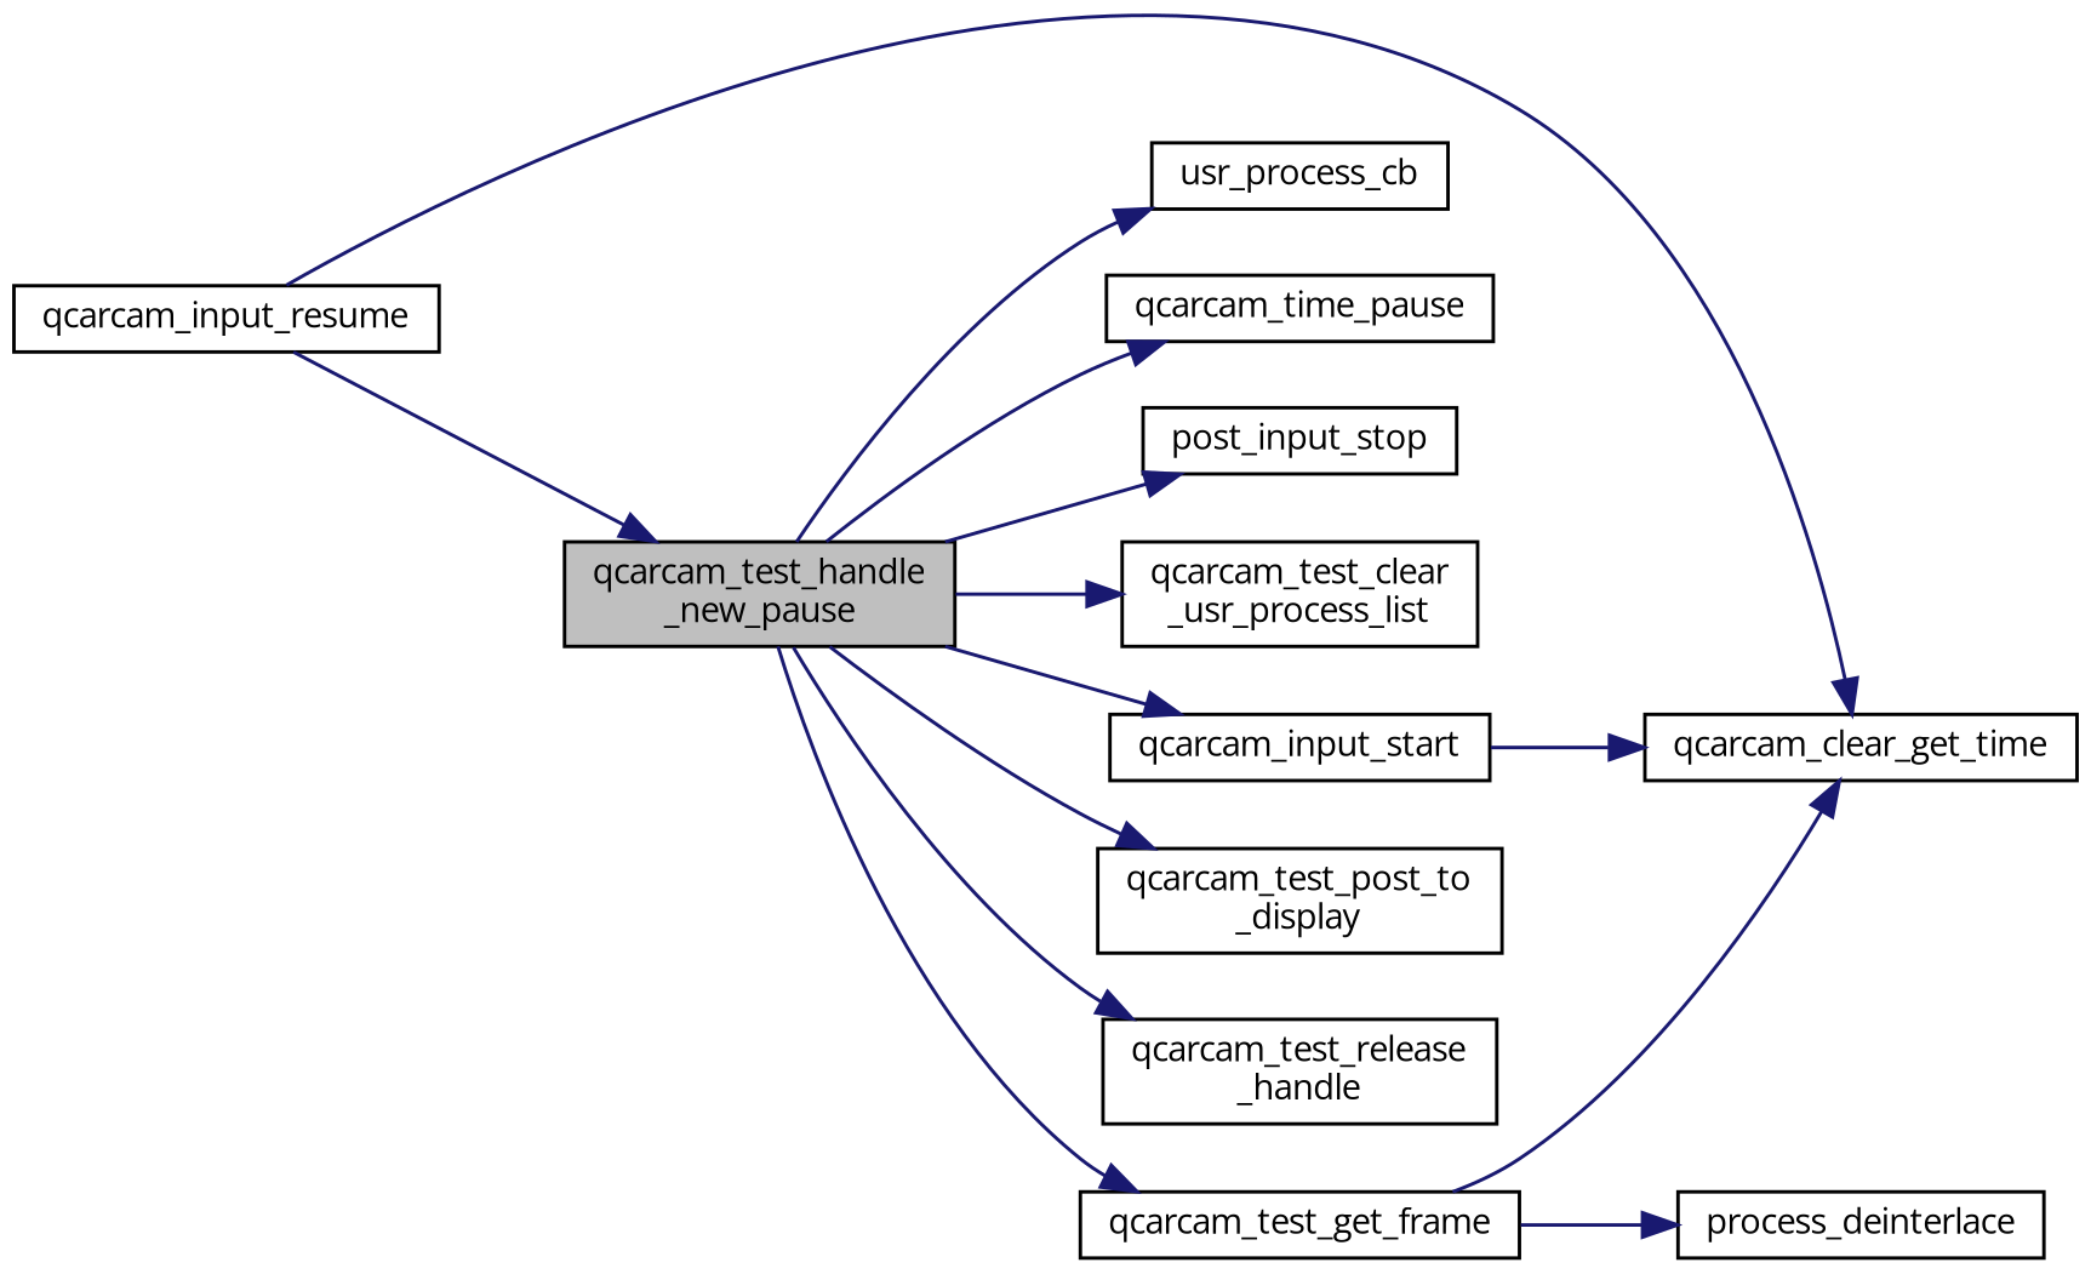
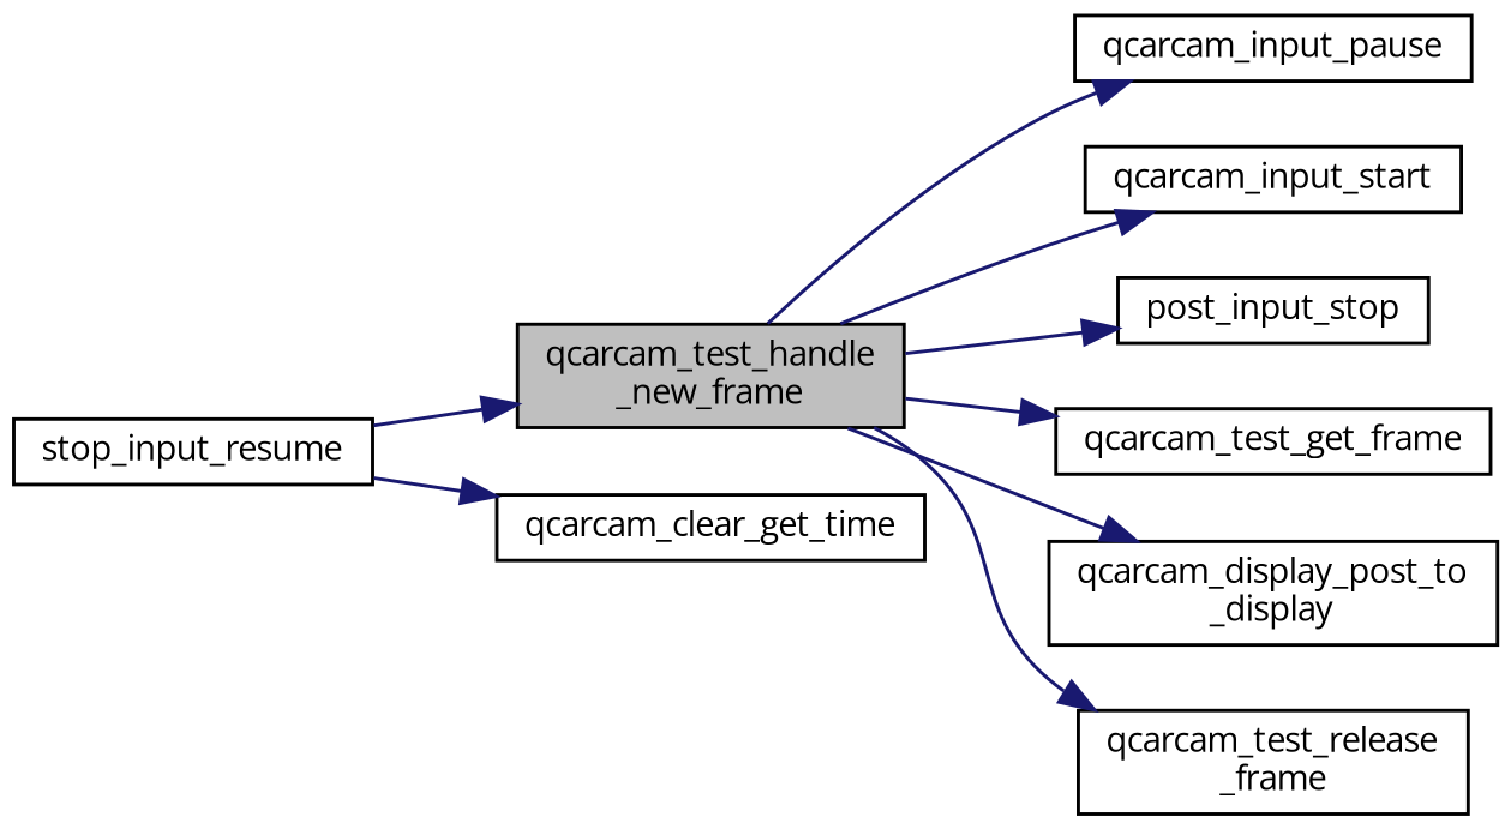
  digraph {
    fontname="Open Sans"
    rankdir=LR
    node [color=black fillcolor=white fontname="Open Sans" fontsize=10 shape=record style=filled]
    edge [color=midnightblue fontname="Open Sans" fontsize=10 labelfontname=Helvetica labelfontsize=10 style=solid]
-   n1 [fillcolor=grey75 fontcolor=black height=0.2 label="qcarcam_test_handle\l_new_pause" width=0.4]
-   n2 [height=0.2 label=qcarcam_time_pause width=0.4]
+   n1 [fillcolor=grey75 fontcolor=black height=0.2 label="qcarcam_test_handle\l_new_frame" width=0.4]
+   n2 [height=0.2 label=qcarcam_input_pause width=0.4]
    n3 [height=0.2 label=qcarcam_input_start width=0.4]
    n4 [height=0.2 label=post_input_stop width=0.4]
-   n5 [height=0.2 label="qcarcam_test_clear\l_usr_process_list" width=0.4]
    n6 [height=0.2 label=qcarcam_test_get_frame width=0.4]
-   n7 [height=0.2 label="qcarcam_test_post_to\l_display" width=0.4]
-   n8 [height=0.2 label="qcarcam_test_release\l_handle" width=0.4]
-   n9 [height=0.2 label=usr_process_cb width=0.4]
-   n10 [height=0.2 label=qcarcam_input_resume width=0.4]
+   n7 [height=0.2 label="qcarcam_display_post_to\l_display" width=0.4]
+   n8 [height=0.2 label="qcarcam_test_release\l_frame" width=0.4]
+   n10 [height=0.2 label=stop_input_resume width=0.4]
    n11 [height=0.2 label=qcarcam_clear_get_time width=0.4]
-   n12 [height=0.2 label=process_deinterlace width=0.4]
    n1 -> n2
    n1 -> n3
    n1 -> n4
-   n1 -> n5
    n1 -> n6
    n1 -> n7
    n1 -> n8
-   n1 -> n9
-   n3 -> n11
-   n6 -> n11
-   n6 -> n12
    n10 -> n1
    n10 -> n11
  }
